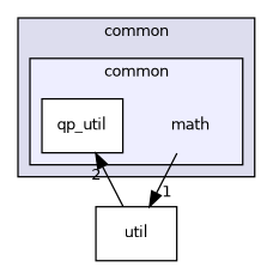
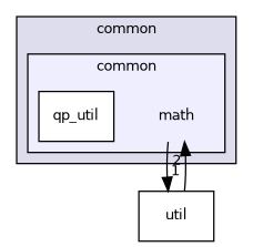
  digraph {
    compound=true
    node [fontname=Helvetica fontsize=10 shape=box]
    edge [labeldistance=1.5 labelfontname=Helvetica labelfontsize=10]
    n1 [label=math shape=plaintext]
    n2 [color=black fillcolor=white label=qp_util style=filled]
    n3 [label=util]
    subgraph cluster_1 {
      bgcolor="#ddddee"
      fontname=Helvetica
      fontsize=10
      label=common
      pencolor=black
      subgraph cluster_2 {
        bgcolor="#eeeeff"
        fontname=Helvetica
        fontsize=10
        label=common
        pencolor=black
        n1
        n2
      }
    }
    n1 -> n3 [headlabel=1]
-   n3 -> n2 [headlabel=2]
+   n3 -> n1 [headlabel=2]
  }
